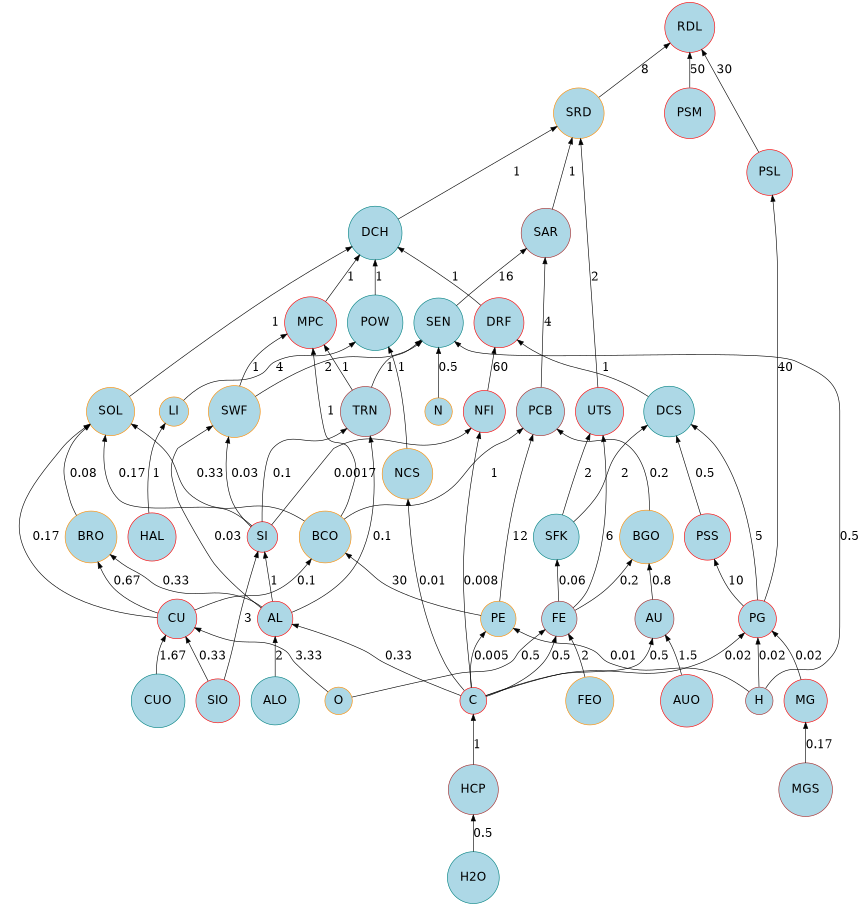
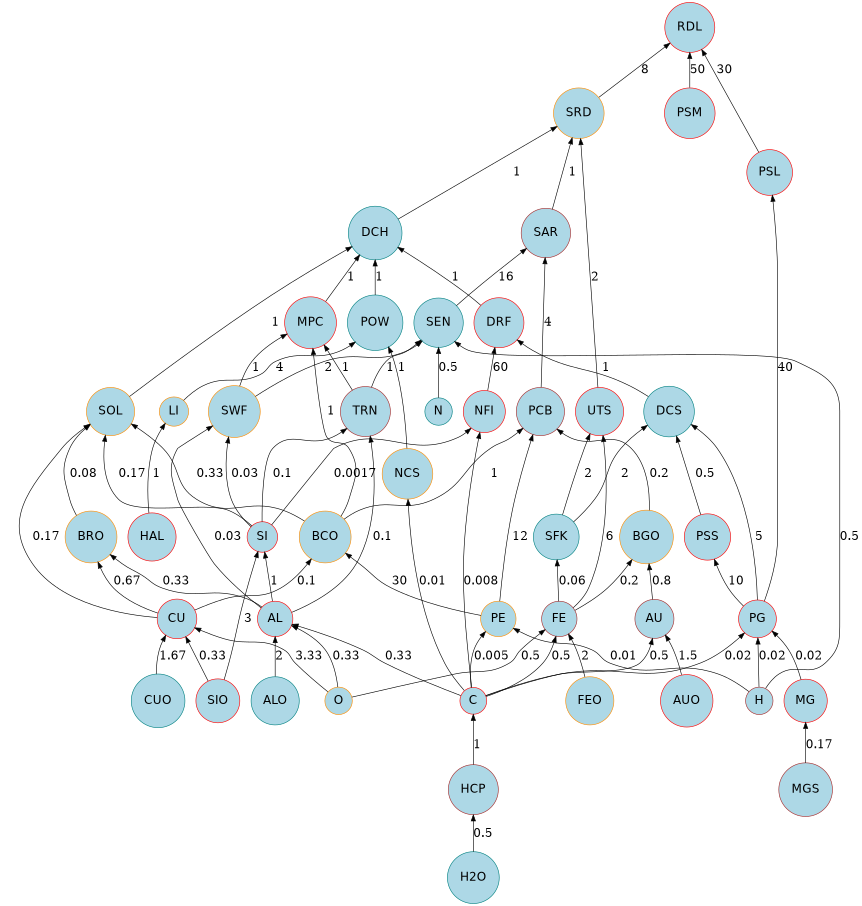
  graph {
    bgcolor=white
    node [color=red fillcolor=lightblue fontname=helvetica fontsize=20 shape=circle style=filled]
    edge [color=black dir=back fontsize=20]
    RDL
    PSL
    PSM
    SRD [color=darkorange]
    PG
    SAR [color=brown]
    UTS
    DCH [color=teal]
    H [color=brown]
    C
    MG
    HCP [color=brown]
    MGS [color=brown]
    H2O [color=teal]
    SEN [color=teal]
    PCB [color=brown]
    FE [color=brown]
    SFK [color=teal]
    MPC
    POW [color=teal]
    SOL [color=darkorange]
    DRF
    TRN [color=brown]
-   N [color=darkorange]
+   N [color=teal]
    SWF [color=darkorange]
    BCO [color=darkorange]
    PE [color=darkorange]
    BGO [color=darkorange]
    AL
    SI
    ALO [color=teal]
    O [color=darkorange]
    SIO
    CU
    AU [color=brown]
    CUO [color=teal]
    AUO
    FEO [color=darkorange]
    NCS [color=darkorange]
    LI [color=darkorange]
    BRO [color=darkorange]
    NFI
    DCS [color=teal]
    HAL
    PSS
    RDL -- PSL [label=30]
    RDL -- PSM [label=50]
    RDL -- SRD [label=8]
    PSL -- PG [label=40]
    SRD -- SAR [label=1]
    SRD -- UTS [label=2]
    SRD -- DCH [label=1]
    PG -- H [label="0.02\n"]
    PG -- C [label="0.02\n"]
    PG -- MG [label="0.02\n"]
    SAR -- SEN [label=16]
    SAR -- PCB [label=4]
    UTS -- FE [label=6]
    UTS -- SFK [label=2]
    DCH -- MPC [label=1]
    DCH -- POW [label=1]
    DCH -- SOL [label=1]
    DCH -- DRF [label=1]
    C -- HCP [label=1]
    MG -- MGS [label="0.17\n"]
    HCP -- H2O [label="0.5\n"]
    SEN -- H [label="0.5\n"]
    SEN -- TRN [label=1]
    SEN -- N [label="0.5\n"]
    SEN -- SWF [label=2]
    PCB -- BCO [label=1]
    PCB -- PE [label=12]
    PCB -- BGO [label="0.2\n"]
    FE -- C [label="0.5\n"]
    FE -- O [label="0.5\n"]
    FE -- FEO [label=2]
    SFK -- FE [label="0.06\n"]
    MPC -- TRN [label=1]
    MPC -- SWF [label=1]
    MPC -- BCO [label=1]
    POW -- NCS [label=1]
    POW -- LI [label=4]
    SOL -- BCO [label="0.33\n"]
    SOL -- SI [label="0.17\n"]
    SOL -- CU [label="0.17\n"]
    SOL -- BRO [label="0.08\n"]
    DRF -- NFI [label=60]
    DRF -- DCS [label=1]
    TRN -- AL [label="0.1\n"]
    TRN -- SI [label="0.1\n"]
    SWF -- AL [label="0.03\n"]
    SWF -- SI [label="0.03\n"]
    BCO -- PE [label=30]
    BCO -- CU [label="0.1\n"]
    PE -- H [label="0.01\n"]
    PE -- C [label="0.005\n"]
    BGO -- FE [label="0.2\n"]
    BGO -- AU [label="0.8\n"]
    AL -- C [label="0.33\n"]
    AL -- ALO [label=2]
+   AL -- O [label="0.33\n"]
    SI -- AL [label=1]
    SI -- SIO [label=3]
    CU -- O [label="3.33\n"]
    CU -- SIO [label="0.33\n"]
    CU -- CUO [label="1.67\n"]
    AU -- C [label="0.5\n"]
    AU -- AUO [label="1.5\n"]
    NCS -- C [label="0.01\n"]
    LI -- HAL [label=1]
    BRO -- AL [label="0.33\n"]
    BRO -- CU [label="0.67\n"]
    NFI -- C [label="0.008\n"]
    NFI -- SI [label="0.0017\n"]
    DCS -- PG [label=5]
    DCS -- SFK [label=2]
    DCS -- PSS [label="0.5\n"]
    PSS -- PG [label=10]
  }
